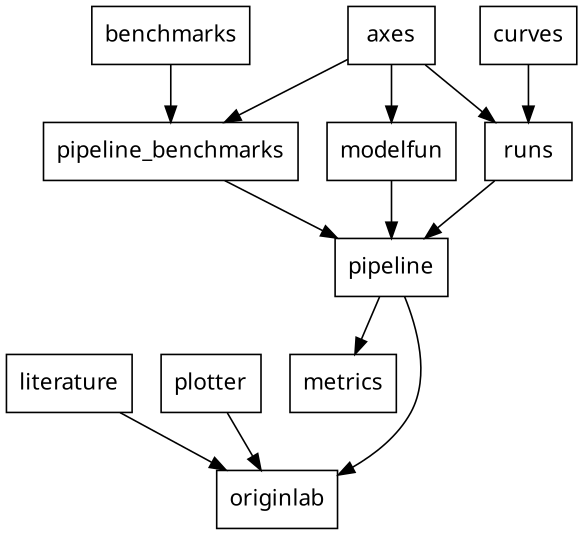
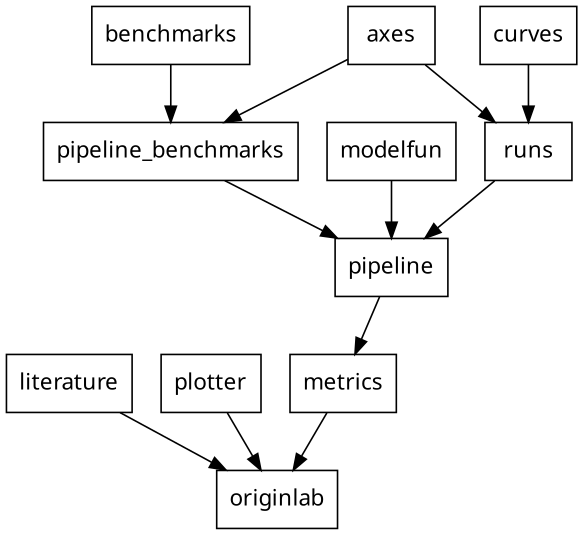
  digraph {
    node [fillcolor="light blue" fontname=Tahoma shape=box]
    runs
    pipeline
    metrics
    originlab
    curves
    n6 [label=pipeline_benchmarks]
    benchmarks
    literature
    axes
    modelfun
    plotter
    runs -> pipeline
    pipeline -> metrics
-   pipeline -> originlab
+   metrics -> originlab
    curves -> runs
    n6 -> pipeline
    benchmarks -> n6
    literature -> originlab
    axes -> runs
    axes -> n6
-   axes -> modelfun
    modelfun -> pipeline
    plotter -> originlab
  }
